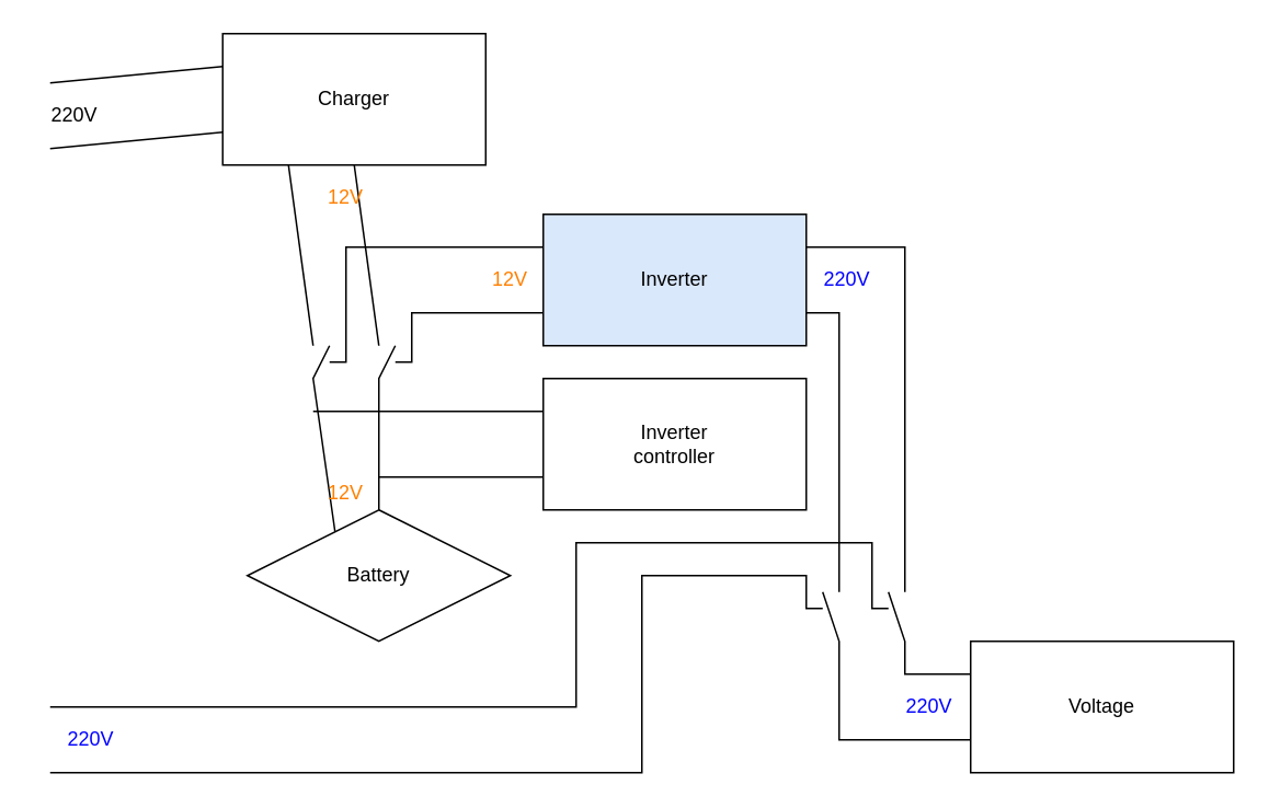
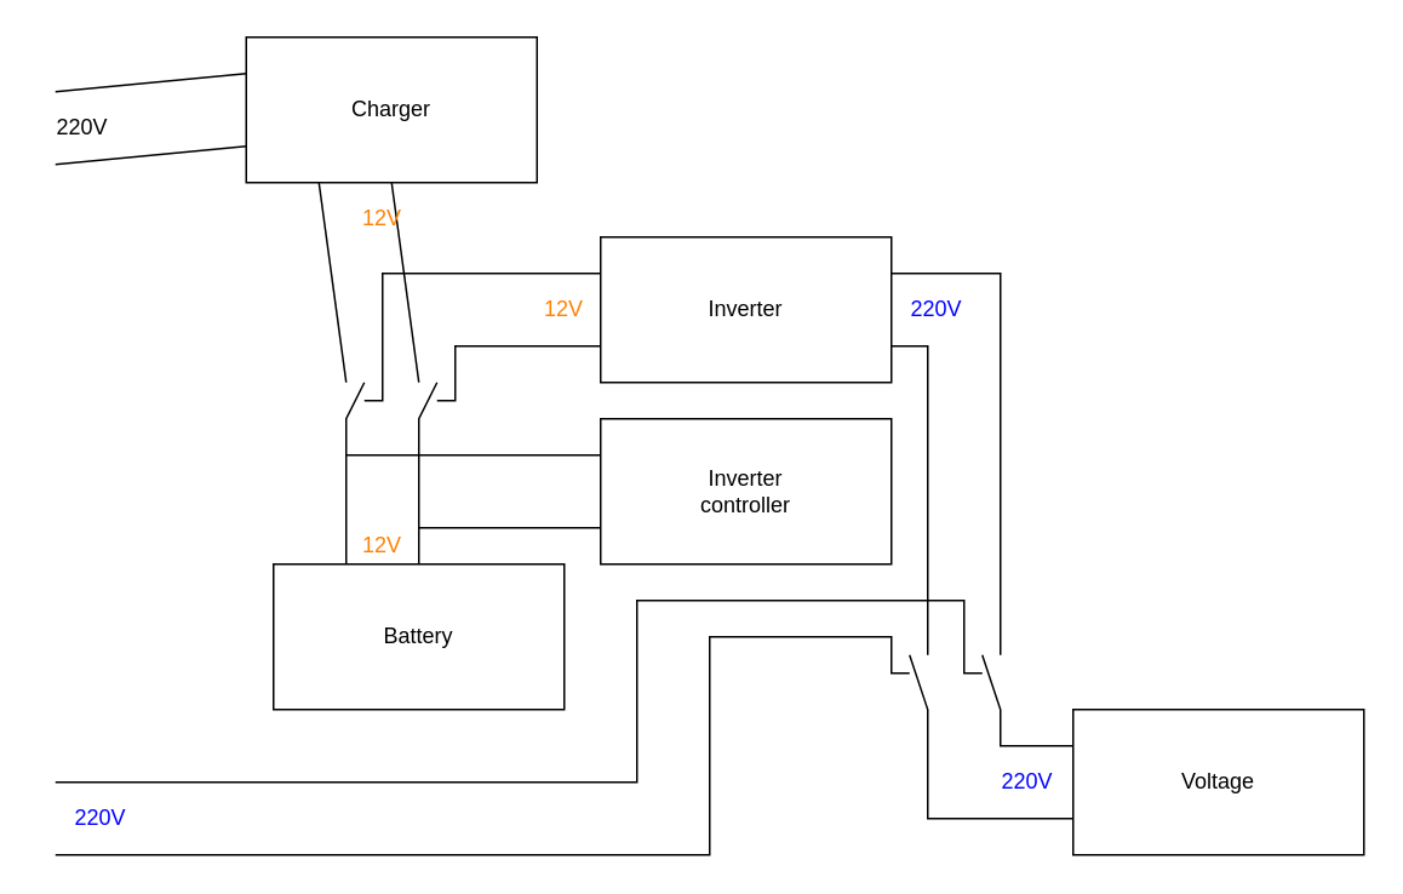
  <mxCell id="0" />
  <mxCell id="1" parent="0" />
  <mxCell id="2" value="Charger" style="whiteSpace=wrap;html=1;align=center;" vertex="1" parent="1"><mxGeometry x="135" y="20" width="160" height="80" as="geometry" /></mxCell>
- <mxCell id="3" value="Inverter" style="whiteSpace=wrap;html=1;align=center;fillColor=#dae8fc;" vertex="1" parent="1"><mxGeometry x="330" y="130" width="160" height="80" as="geometry" /></mxCell>
- <mxCell id="4" value="Battery" style="rhombus;whiteSpace=wrap;html=1;align=center;" vertex="1" parent="1"><mxGeometry x="150" y="310" width="160" height="80" as="geometry" /></mxCell>
+ <mxCell id="3" value="Inverter" style="whiteSpace=wrap;html=1;align=center;" vertex="1" parent="1"><mxGeometry x="330" y="130" width="160" height="80" as="geometry" /></mxCell>
+ <mxCell id="4" value="Battery" style="whiteSpace=wrap;html=1;align=center;" vertex="1" parent="1"><mxGeometry x="150" y="310" width="160" height="80" as="geometry" /></mxCell>
  <mxCell id="5" value="Voltage" style="whiteSpace=wrap;html=1;align=center;" vertex="1" parent="1"><mxGeometry x="590" y="390" width="160" height="80" as="geometry" /></mxCell>
  <mxCell id="6" value="Inverter &lt;br&gt;сontroller" style="whiteSpace=wrap;html=1;align=center;" vertex="1" parent="1"><mxGeometry x="330" y="230" width="160" height="80" as="geometry" /></mxCell>
  <mxCell id="7" value="" style="endArrow=none;html=1;rounded=0;exitX=0;exitY=0.75;exitDx=0;exitDy=0;" edge="1" parent="1" source="2"><mxGeometry width="50" height="50" relative="1" as="geometry"><mxPoint x="380" y="250" as="sourcePoint" /><mxPoint x="30" y="90" as="targetPoint" /></mxGeometry></mxCell>
  <mxCell id="8" value="" style="endArrow=none;html=1;rounded=0;exitX=0;exitY=0.25;exitDx=0;exitDy=0;" edge="1" parent="1" source="2"><mxGeometry width="50" height="50" relative="1" as="geometry"><mxPoint x="160" y="100" as="sourcePoint" /><mxPoint x="30" y="50" as="targetPoint" /></mxGeometry></mxCell>
  <mxCell id="9" value="" style="endArrow=none;html=1;rounded=0;exitX=0.25;exitY=1;exitDx=0;exitDy=0;" edge="1" parent="1" source="2"><mxGeometry width="50" height="50" relative="1" as="geometry"><mxPoint x="160" y="100" as="sourcePoint" /><mxPoint x="190" y="210" as="targetPoint" /></mxGeometry></mxCell>
  <mxCell id="10" value="" style="endArrow=none;html=1;rounded=0;exitX=0.5;exitY=1;exitDx=0;exitDy=0;" edge="1" parent="1" source="2"><mxGeometry width="50" height="50" relative="1" as="geometry"><mxPoint x="200" y="120" as="sourcePoint" /><mxPoint x="230" y="210" as="targetPoint" /></mxGeometry></mxCell>
  <mxCell id="11" value="" style="endArrow=none;html=1;rounded=0;entryX=0.25;entryY=0;entryDx=0;entryDy=0;" edge="1" parent="1" target="4"><mxGeometry width="50" height="50" relative="1" as="geometry"><mxPoint x="200" y="210" as="sourcePoint" /><mxPoint x="220" y="250" as="targetPoint" /><Array as="points"><mxPoint x="190" y="230" /></Array></mxGeometry></mxCell>
  <mxCell id="12" value="" style="endArrow=none;html=1;rounded=0;entryX=0.5;entryY=0;entryDx=0;entryDy=0;" edge="1" parent="1" target="4"><mxGeometry width="50" height="50" relative="1" as="geometry"><mxPoint x="240" y="210" as="sourcePoint" /><mxPoint x="230" y="260" as="targetPoint" /><Array as="points"><mxPoint x="230" y="230" /></Array></mxGeometry></mxCell>
  <mxCell id="13" value="" style="endArrow=none;html=1;rounded=0;entryX=0;entryY=0.25;entryDx=0;entryDy=0;" edge="1" parent="1" target="3"><mxGeometry width="50" height="50" relative="1" as="geometry"><mxPoint x="200" y="220" as="sourcePoint" /><mxPoint x="210" y="150" as="targetPoint" /><Array as="points"><mxPoint x="210" y="220" /><mxPoint x="210" y="150" /></Array></mxGeometry></mxCell>
  <mxCell id="14" value="" style="endArrow=none;html=1;rounded=0;entryX=0;entryY=0.25;entryDx=0;entryDy=0;" edge="1" parent="1" target="6"><mxGeometry width="50" height="50" relative="1" as="geometry"><mxPoint x="190" y="250" as="sourcePoint" /><mxPoint x="270" y="260" as="targetPoint" /></mxGeometry></mxCell>
  <mxCell id="15" value="" style="endArrow=none;html=1;rounded=0;entryX=0;entryY=0.75;entryDx=0;entryDy=0;" edge="1" parent="1" target="6"><mxGeometry width="50" height="50" relative="1" as="geometry"><mxPoint x="230" y="290" as="sourcePoint" /><mxPoint x="280" y="270" as="targetPoint" /></mxGeometry></mxCell>
  <mxCell id="16" style="edgeStyle=none;rounded=0;orthogonalLoop=1;jettySize=auto;html=1;exitX=1;exitY=0.5;exitDx=0;exitDy=0;" edge="1" parent="1" source="4" target="4"><mxGeometry relative="1" as="geometry" /></mxCell>
  <mxCell id="17" value="" style="endArrow=none;html=1;rounded=0;" edge="1" parent="1"><mxGeometry width="50" height="50" relative="1" as="geometry"><mxPoint x="30" y="470" as="sourcePoint" /><mxPoint x="500" y="370" as="targetPoint" /><Array as="points"><mxPoint x="390" y="470" /><mxPoint x="390" y="350" /><mxPoint x="490" y="350" /><mxPoint x="490" y="370" /></Array></mxGeometry></mxCell>
  <mxCell id="18" value="" style="endArrow=none;html=1;rounded=0;" edge="1" parent="1"><mxGeometry width="50" height="50" relative="1" as="geometry"><mxPoint x="30" y="430" as="sourcePoint" /><mxPoint x="540" y="370" as="targetPoint" /><Array as="points"><mxPoint x="350" y="430" /><mxPoint x="350" y="330" /><mxPoint x="530" y="330" /><mxPoint x="530" y="370" /></Array></mxGeometry></mxCell>
  <mxCell id="19" value="" style="endArrow=none;html=1;rounded=0;entryX=0;entryY=0.75;entryDx=0;entryDy=0;" edge="1" parent="1" target="3"><mxGeometry width="50" height="50" relative="1" as="geometry"><mxPoint x="240" y="220" as="sourcePoint" /><mxPoint x="520" y="190" as="targetPoint" /><Array as="points"><mxPoint x="250" y="220" /><mxPoint x="250" y="190" /></Array></mxGeometry></mxCell>
  <mxCell id="20" value="" style="endArrow=none;html=1;rounded=0;entryX=0;entryY=0.25;entryDx=0;entryDy=0;" edge="1" parent="1" target="5"><mxGeometry width="50" height="50" relative="1" as="geometry"><mxPoint x="540" y="360" as="sourcePoint" /><mxPoint x="570" y="400" as="targetPoint" /><Array as="points"><mxPoint x="550" y="390" /><mxPoint x="550" y="410" /></Array></mxGeometry></mxCell>
  <mxCell id="21" value="" style="endArrow=none;html=1;rounded=0;exitX=1;exitY=0.75;exitDx=0;exitDy=0;" edge="1" parent="1" source="3"><mxGeometry width="50" height="50" relative="1" as="geometry"><mxPoint x="520" y="190" as="sourcePoint" /><mxPoint x="510" y="360" as="targetPoint" /><Array as="points"><mxPoint x="510" y="190" /></Array></mxGeometry></mxCell>
  <mxCell id="22" value="" style="endArrow=none;html=1;rounded=0;exitX=1;exitY=0.25;exitDx=0;exitDy=0;" edge="1" parent="1" source="3"><mxGeometry width="50" height="50" relative="1" as="geometry"><mxPoint x="500" y="200" as="sourcePoint" /><mxPoint x="550" y="360" as="targetPoint" /><Array as="points"><mxPoint x="550" y="150" /></Array></mxGeometry></mxCell>
  <mxCell id="23" value="" style="endArrow=none;html=1;rounded=0;entryX=0;entryY=0.75;entryDx=0;entryDy=0;" edge="1" parent="1" target="5"><mxGeometry width="50" height="50" relative="1" as="geometry"><mxPoint x="500" y="360" as="sourcePoint" /><mxPoint x="600" y="380" as="targetPoint" /><Array as="points"><mxPoint x="510" y="390" /><mxPoint x="510" y="450" /></Array></mxGeometry></mxCell>
  <mxCell id="24" value="&lt;font color=&quot;#0000ff&quot;&gt;220V&lt;/font&gt;" style="text;html=1;strokeColor=none;fillColor=none;align=center;verticalAlign=middle;whiteSpace=wrap;rounded=0;" vertex="1" parent="1"><mxGeometry x="30" y="440" width="50" height="20" as="geometry" /></mxCell>
  <mxCell id="25" value="220V" style="text;html=1;strokeColor=none;fillColor=none;align=center;verticalAlign=middle;whiteSpace=wrap;rounded=0;" vertex="1" parent="1"><mxGeometry x="20" y="60" width="50" height="20" as="geometry" /></mxCell>
  <mxCell id="26" value="&lt;font color=&quot;#0000ff&quot;&gt;220V&lt;/font&gt;" style="text;html=1;strokeColor=none;fillColor=none;align=center;verticalAlign=middle;whiteSpace=wrap;rounded=0;" vertex="1" parent="1"><mxGeometry x="490" y="160" width="50" height="20" as="geometry" /></mxCell>
  <mxCell id="27" value="&lt;font color=&quot;#0000ff&quot;&gt;220V&lt;/font&gt;" style="text;html=1;strokeColor=none;fillColor=none;align=center;verticalAlign=middle;whiteSpace=wrap;rounded=0;" vertex="1" parent="1"><mxGeometry x="540" y="420" width="50" height="20" as="geometry" /></mxCell>
  <mxCell id="28" value="&lt;font color=&quot;#ff8000&quot;&gt;12V&lt;/font&gt;" style="text;html=1;strokeColor=none;fillColor=none;align=center;verticalAlign=middle;whiteSpace=wrap;rounded=0;" vertex="1" parent="1"><mxGeometry x="190" y="110" width="40" height="20" as="geometry" /></mxCell>
  <mxCell id="29" value="&lt;font color=&quot;#ff8000&quot;&gt;12V&lt;/font&gt;" style="text;html=1;strokeColor=none;fillColor=none;align=center;verticalAlign=middle;whiteSpace=wrap;rounded=0;" vertex="1" parent="1"><mxGeometry x="290" y="160" width="40" height="20" as="geometry" /></mxCell>
  <mxCell id="30" value="&lt;font color=&quot;#ff8000&quot;&gt;12V&lt;/font&gt;" style="text;html=1;strokeColor=none;fillColor=none;align=center;verticalAlign=middle;whiteSpace=wrap;rounded=0;" vertex="1" parent="1"><mxGeometry x="190" y="290" width="40" height="20" as="geometry" /></mxCell>
